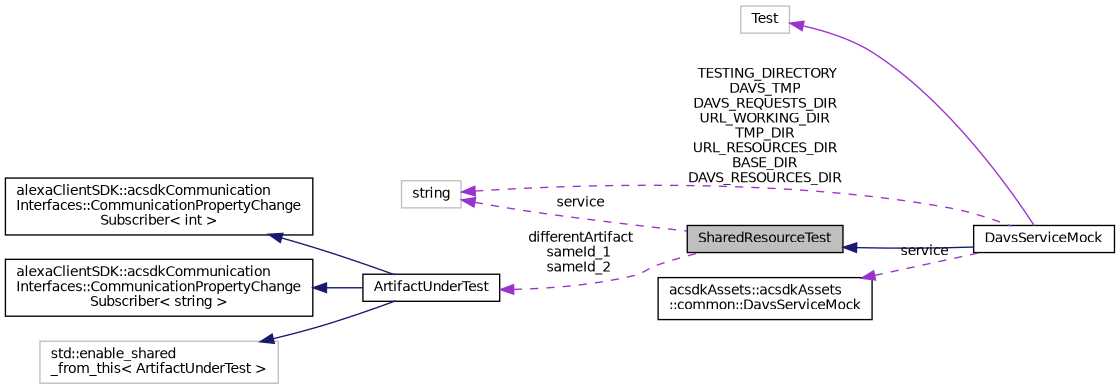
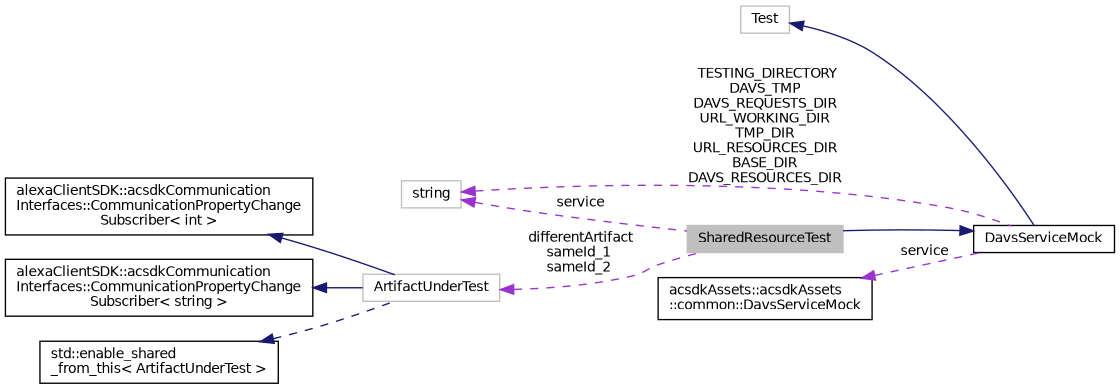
  digraph {
    fontname="DejaVu Sans"
    rankdir=LR
    node [color=black fillcolor=white fontname="DejaVu Sans" fontsize=10 shape=record style=filled]
    edge [color=midnightblue dir=back fontname="DejaVu Sans" fontsize=10 labelfontname=Helvetica labelfontsize=10 style=solid]
-   n1 [fillcolor=grey75 fontcolor=black height=0.2 label=SharedResourceTest width=0.4]
+   n1 [color=grey75 fillcolor=grey75 fontcolor=black height=0.2 label=SharedResourceTest width=0.4]
    n2 [height=0.2 label=DavsServiceMock width=0.4]
    n3 [color=grey75 height=0.2 label=Test width=0.4]
    n4 [color=grey75 height=0.2 label=string width=0.4]
    n5 [height=0.2 label="acsdkAssets::acsdkAssets\l::common::DavsServiceMock" width=0.4]
-   n6 [height=0.2 label=ArtifactUnderTest width=0.4]
+   n6 [color=grey75 height=0.2 label=ArtifactUnderTest width=0.4]
    n7 [height=0.2 label="alexaClientSDK::acsdkCommunication\lInterfaces::CommunicationPropertyChange\lSubscriber\< int \>" width=0.4]
    n8 [height=0.2 label="alexaClientSDK::acsdkCommunication\lInterfaces::CommunicationPropertyChange\lSubscriber\< string \>" width=0.4]
-   n9 [color=grey75 height=0.2 label="std::enable_shared\l_from_this\< ArtifactUnderTest \>" width=0.4]
-   n1 -> n2
-   n3 -> n2 [color=darkorchid3]
+   n9 [height=0.2 label="std::enable_shared\l_from_this\< ArtifactUnderTest \>" width=0.4]
+   n2 -> n1
+   n3 -> n2
    n4 -> n1 [color=darkorchid3 label=" service" style=dashed]
    n4 -> n2 [color=darkorchid3 label=" TESTING_DIRECTORY\nDAVS_TMP\nDAVS_REQUESTS_DIR\nURL_WORKING_DIR\nTMP_DIR\nURL_RESOURCES_DIR\nBASE_DIR\nDAVS_RESOURCES_DIR" style=dashed]
    n5 -> n2 [color=darkorchid3 label=" service" style=dashed]
    n6 -> n1 [color=darkorchid3 label=" differentArtifact\nsameId_1\nsameId_2" style=dashed]
    n7 -> n6
    n8 -> n6
-   n9 -> n6
+   n9 -> n6 [style=dashed]
  }
